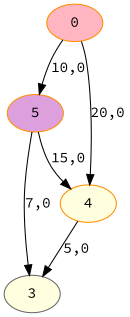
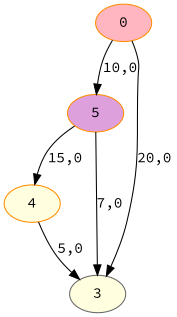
  digraph {
    fontname="Source Code Pro"
    node [color=darkorange fillcolor=lightyellow fontname="Source Code Pro" style=filled]
    edge [fontname="Source Code Pro"]
    0 [fillcolor=lightpink]
    n2 [fillcolor=plum label=5]
    n3 [label=4]
    3 [color=gray40]
    0 -> n2 [label="10,0"]
-   0 -> n3 [label="20,0"]
+   0 -> 3 [label="20,0"]
    n2 -> n3 [label="15,0"]
    n2 -> 3 [label="7,0"]
    n3 -> 3 [label="5,0"]
  }
